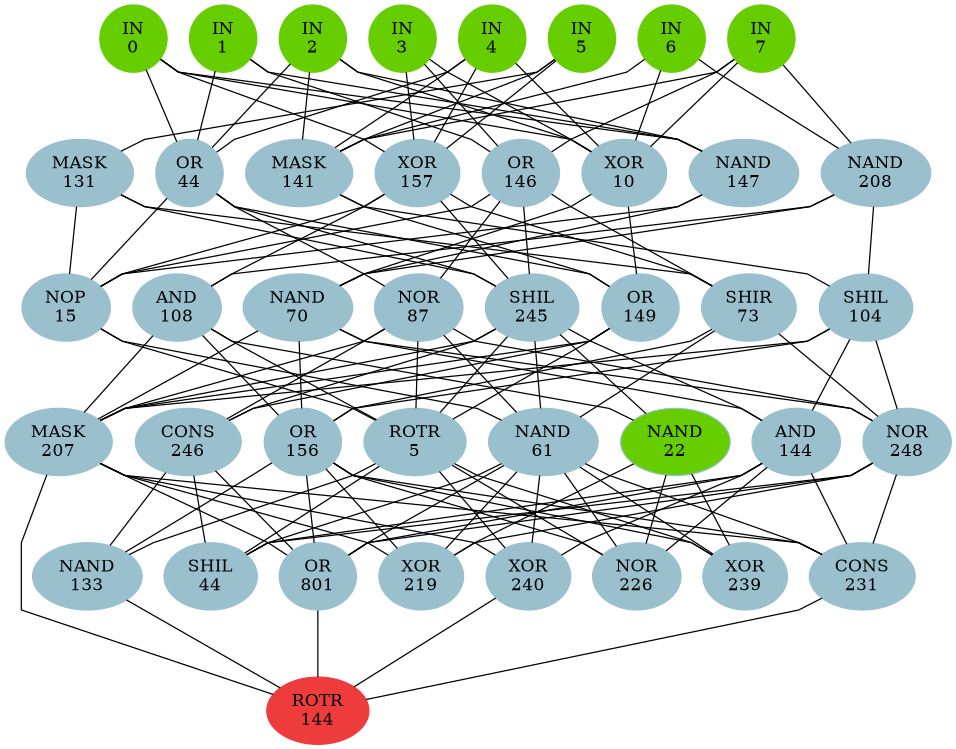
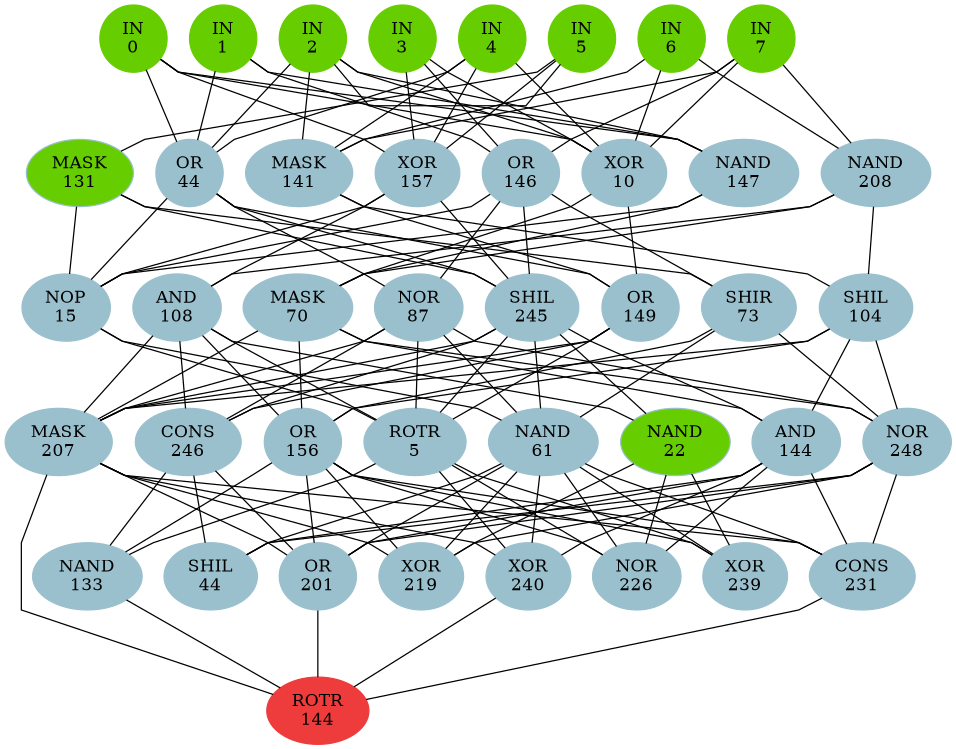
  graph {
    ordering=out
    rankdir=BT
    ranksep=0.75
    splines=polyline
    node [color=lightblue3 style=filled]
    edge [style=solid]
    n1 [color=chartreuse3 label="IN\n0"]
    n2 [color=chartreuse3 label="IN\n1"]
    n3 [color=chartreuse3 label="IN\n2"]
    n4 [color=chartreuse3 label="IN\n3"]
    n5 [color=chartreuse3 label="IN\n4"]
    n6 [color=chartreuse3 label="IN\n5"]
    n7 [color=chartreuse3 label="IN\n6"]
    n8 [color=chartreuse3 label="IN\n7"]
-   n9 [label="MASK\n131"]
+   n9 [label="MASK\n131" fillcolor=chartreuse3]
    n10 [label="OR\n44"]
    n11 [label="MASK\n141"]
    n12 [label="XOR\n157"]
    n13 [label="OR\n146"]
    n14 [label="XOR\n10"]
    n15 [label="NAND\n147"]
    n16 [label="NAND\n208"]
    n17 [label="NOP\n15"]
    n18 [label="AND\n108"]
-   n19 [label="NAND\n70"]
+   n19 [label="MASK\n70"]
    n20 [label="NOR\n87"]
    n21 [label="SHIL\n245"]
    n22 [label="OR\n149"]
    n23 [label="SHIR\n73"]
    n24 [label="SHIL\n104"]
    n25 [label="MASK\n207"]
    n26 [label="CONS\n246"]
    n27 [label="OR\n156"]
    n28 [label="ROTR\n5"]
    n29 [label="NAND\n61"]
    n30 [fillcolor=chartreuse3 label="NAND\n22"]
    n31 [label="AND\n144"]
    n32 [label="NOR\n248"]
    n33 [label="NAND\n133"]
    n34 [label="SHIL\n44"]
-   n35 [label="OR\n801"]
+   n35 [label="OR\n201"]
    n36 [label="XOR\n219"]
    n37 [label="XOR\n240"]
    n38 [label="NOR\n226"]
    n39 [label="XOR\n239"]
    n40 [label="CONS\n231"]
    n41 [color=brown2 label="ROTR\n144"]
    subgraph sub_1 {
      rank=same
      n1
      n2
      n3
      n4
      n5
      n6
      n7
      n8
    }
    subgraph sub_2 {
      rank=same
      n9
      n10
      n11
      n12
      n13
      n14
      n15
      n16
    }
    subgraph sub_3 {
      rank=same
      n17
      n18
      n19
      n20
      n21
      n22
      n23
      n24
    }
    subgraph sub_4 {
      rank=same
      n25
      n26
      n27
      n28
      n29
      n30
      n31
      n32
    }
    subgraph sub_5 {
      rank=same
      n33
      n34
      n35
      n36
      n37
      n38
      n39
      n40
    }
    subgraph sub_6 {
      rank=same
      n41
    }
    n1 -- n2 [style=invis]
    n2 -- n3 [style=invis]
    n3 -- n4 [style=invis]
    n4 -- n5 [style=invis]
    n5 -- n6 [style=invis]
    n6 -- n7 [style=invis]
    n7 -- n8 [style=invis]
    n9 -- n6
    n9 -- n10 [style=invis]
    n10 -- n1
    n10 -- n2
    n10 -- n3
    n10 -- n5
    n10 -- n11 [style=invis]
    n11 -- n3
    n11 -- n5
-   n11 -- n6
+   n3 -- n6
    n11 -- n7
    n11 -- n8
    n11 -- n12 [style=invis]
    n12 -- n1
    n12 -- n4
    n12 -- n5
    n12 -- n6
    n12 -- n13 [style=invis]
    n13 -- n2
    n13 -- n4
    n13 -- n8
    n13 -- n14 [style=invis]
    n14 -- n1
    n14 -- n3
    n14 -- n4
    n14 -- n5
    n14 -- n7
    n14 -- n8
    n14 -- n15 [style=invis]
    n15 -- n1
    n15 -- n2
    n15 -- n3
    n15 -- n16 [style=invis]
    n16 -- n7
    n16 -- n8
    n17 -- n9
    n17 -- n10
    n17 -- n12
    n17 -- n13
    n17 -- n15
    n17 -- n18 [style=invis]
    n18 -- n12
    n18 -- n16
    n18 -- n19 [style=invis]
    n19 -- n14
    n19 -- n15
    n19 -- n16
    n19 -- n20 [style=invis]
    n20 -- n10
    n20 -- n13
    n20 -- n21 [style=invis]
    n21 -- n9
    n21 -- n10
    n21 -- n12
    n21 -- n13
    n21 -- n22 [style=invis]
    n22 -- n10
    n22 -- n11
    n22 -- n14
    n22 -- n23 [style=invis]
    n23 -- n9
-   n23 -- n12
    n23 -- n13
    n23 -- n24 [style=invis]
    n24 -- n11
    n24 -- n16
    n25 -- n18
    n25 -- n19
    n25 -- n20
    n25 -- n21
    n25 -- n22
    n25 -- n24
    n25 -- n26 [style=invis]
+   n26 -- n18
    n26 -- n20
    n26 -- n21
    n26 -- n22
    n26 -- n27 [style=invis]
    n27 -- n18
    n27 -- n19
    n27 -- n23
    n27 -- n24
    n27 -- n28 [style=invis]
    n28 -- n17
    n28 -- n18
    n28 -- n20
    n28 -- n21
    n28 -- n22
    n28 -- n29 [style=invis]
    n29 -- n17
    n29 -- n20
    n29 -- n21
    n29 -- n23
    n29 -- n30 [style=invis]
    n30 -- n18
    n30 -- n21
    n30 -- n31 [style=invis]
    n31 -- n19
    n31 -- n21
    n31 -- n24
    n31 -- n32 [style=invis]
    n32 -- n19
    n32 -- n20
    n32 -- n23
    n32 -- n24
    n33 -- n26
    n33 -- n27
    n33 -- n28
    n33 -- n34 [style=invis]
    n34 -- n26
-   n34 -- n28
    n34 -- n29
    n34 -- n31
    n34 -- n32
    n34 -- n35 [style=invis]
    n35 -- n25
    n35 -- n26
    n35 -- n27
    n35 -- n29
    n35 -- n31
    n35 -- n32
    n35 -- n36 [style=invis]
    n36 -- n25
    n36 -- n27
    n36 -- n29
    n36 -- n30
    n36 -- n32
    n36 -- n37 [style=invis]
    n37 -- n25
    n37 -- n28
    n37 -- n29
    n37 -- n31
    n37 -- n38 [style=invis]
    n38 -- n27
    n38 -- n28
    n38 -- n29
    n38 -- n30
    n38 -- n31
    n38 -- n39 [style=invis]
    n39 -- n27
    n39 -- n28
    n39 -- n29
    n39 -- n30
    n39 -- n40 [style=invis]
    n40 -- n25
    n40 -- n27
    n40 -- n29
    n40 -- n31
    n40 -- n32
    n41 -- n25
    n41 -- n33
    n41 -- n35
    n41 -- n37
    n41 -- n40
    n41 -- n41 [style=invis]
  }
